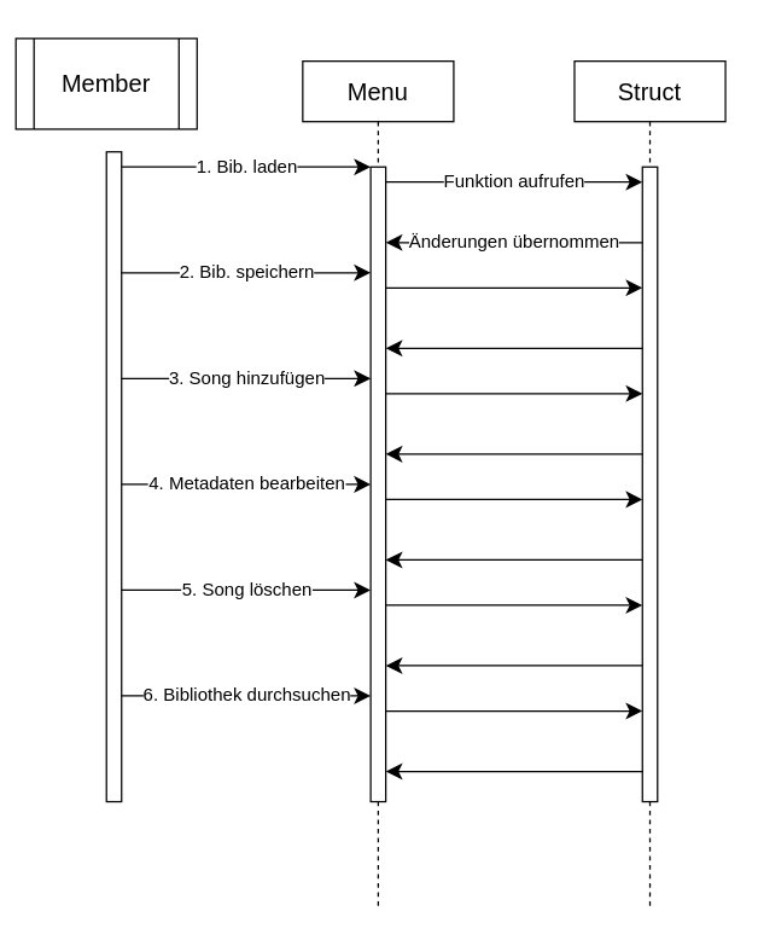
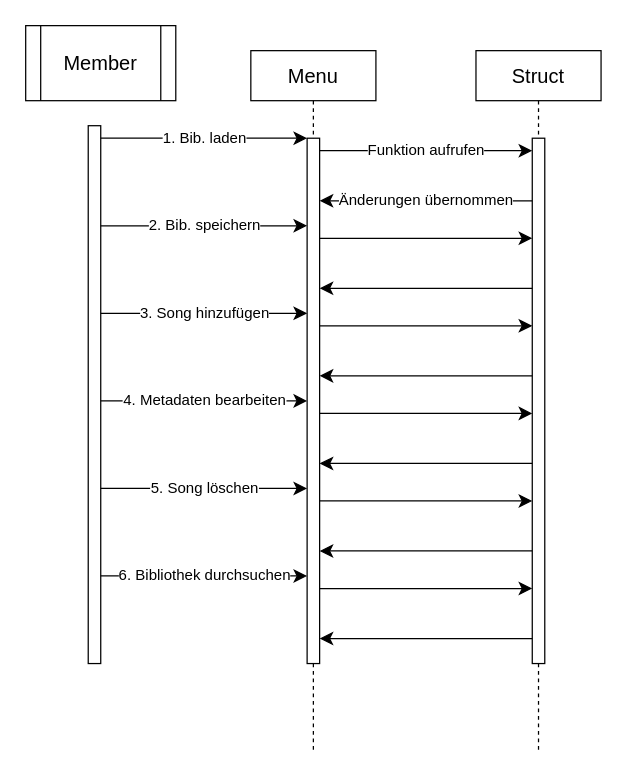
  <mxCell id="0" />
  <mxCell id="1" parent="0" />
  <mxCell id="2" value="" style="whiteSpace=wrap;html=1;fontSize=16;" vertex="1" parent="1"><mxGeometry x="70" y="100" width="10" height="430" as="geometry" /></mxCell>
- <mxCell id="3" value="Member" style="shape=process;whiteSpace=wrap;html=1;backgroundOutline=1;fontSize=16;" vertex="1" parent="1"><mxGeometry x="10" y="25" width="120" height="60" as="geometry" /></mxCell>
+ <mxCell id="3" value="Member" style="shape=process;whiteSpace=wrap;html=1;backgroundOutline=1;fontSize=16;" vertex="1" parent="1"><mxGeometry x="20" y="20" width="120" height="60" as="geometry" /></mxCell>
  <mxCell id="4" value="Menu" style="shape=umlLifeline;perimeter=lifelinePerimeter;whiteSpace=wrap;html=1;container=0;dropTarget=0;collapsible=0;recursiveResize=0;outlineConnect=0;portConstraint=eastwest;newEdgeStyle={&quot;edgeStyle&quot;:&quot;elbowEdgeStyle&quot;,&quot;elbow&quot;:&quot;vertical&quot;,&quot;curved&quot;:0,&quot;rounded&quot;:0};fontSize=16;" vertex="1" parent="1"><mxGeometry x="200" y="40" width="100" height="560" as="geometry" /></mxCell>
  <mxCell id="5" value="" style="html=1;points=[];perimeter=orthogonalPerimeter;outlineConnect=0;targetShapes=umlLifeline;portConstraint=eastwest;newEdgeStyle={&quot;edgeStyle&quot;:&quot;elbowEdgeStyle&quot;,&quot;elbow&quot;:&quot;vertical&quot;,&quot;curved&quot;:0,&quot;rounded&quot;:0};fontSize=16;" vertex="1" parent="4"><mxGeometry x="45" y="70" width="10" height="420" as="geometry" /></mxCell>
  <mxCell id="6" value="Struct" style="shape=umlLifeline;perimeter=lifelinePerimeter;whiteSpace=wrap;html=1;container=0;dropTarget=0;collapsible=0;recursiveResize=0;outlineConnect=0;portConstraint=eastwest;newEdgeStyle={&quot;edgeStyle&quot;:&quot;elbowEdgeStyle&quot;,&quot;elbow&quot;:&quot;vertical&quot;,&quot;curved&quot;:0,&quot;rounded&quot;:0};fontSize=16;" vertex="1" parent="1"><mxGeometry x="380" y="40" width="100" height="560" as="geometry" /></mxCell>
  <mxCell id="7" value="" style="html=1;points=[];perimeter=orthogonalPerimeter;outlineConnect=0;targetShapes=umlLifeline;portConstraint=eastwest;newEdgeStyle={&quot;edgeStyle&quot;:&quot;elbowEdgeStyle&quot;,&quot;elbow&quot;:&quot;vertical&quot;,&quot;curved&quot;:0,&quot;rounded&quot;:0};fontSize=16;" vertex="1" parent="6"><mxGeometry x="45" y="70" width="10" height="420" as="geometry" /></mxCell>
  <mxCell id="8" value="3. Song hinzufügen" style="edgeStyle=none;orthogonalLoop=1;jettySize=auto;html=1;rounded=0;fontSize=12;startSize=8;endSize=8;curved=1;exitX=1;exitY=0.308;exitDx=0;exitDy=0;exitPerimeter=0;" edge="1" parent="1"><mxGeometry width="140" relative="1" as="geometry"><mxPoint x="80" y="250" as="sourcePoint" /><mxPoint x="245" y="250" as="targetPoint" /><Array as="points" /></mxGeometry></mxCell>
  <mxCell id="9" value="" style="edgeStyle=none;orthogonalLoop=1;jettySize=auto;html=1;rounded=0;fontSize=12;startSize=8;endSize=8;curved=1;" edge="1" parent="1" source="5" target="7"><mxGeometry width="140" relative="1" as="geometry"><mxPoint x="260" y="189.75" as="sourcePoint" /><mxPoint x="420" y="190" as="targetPoint" /><Array as="points"><mxPoint x="340" y="190" /></Array></mxGeometry></mxCell>
  <mxCell id="10" value="" style="edgeStyle=none;orthogonalLoop=1;jettySize=auto;html=1;rounded=0;fontSize=12;startSize=8;endSize=8;curved=1;" edge="1" parent="1" source="7" target="5"><mxGeometry width="140" relative="1" as="geometry"><mxPoint x="270" y="210" as="sourcePoint" /><mxPoint x="410" y="210" as="targetPoint" /><Array as="points"><mxPoint x="340" y="230" /></Array></mxGeometry></mxCell>
  <mxCell id="11" value="5. Song löschen" style="edgeStyle=none;orthogonalLoop=1;jettySize=auto;html=1;rounded=0;fontSize=12;startSize=8;endSize=8;curved=1;exitX=1;exitY=0.577;exitDx=0;exitDy=0;exitPerimeter=0;" edge="1" parent="1"><mxGeometry width="140" relative="1" as="geometry"><mxPoint x="80" y="390" as="sourcePoint" /><mxPoint x="245" y="390" as="targetPoint" /><Array as="points" /></mxGeometry></mxCell>
  <mxCell id="12" value="" style="edgeStyle=none;orthogonalLoop=1;jettySize=auto;html=1;rounded=0;fontSize=12;startSize=8;endSize=8;curved=1;" edge="1" parent="1" source="5"><mxGeometry width="140" relative="1" as="geometry"><mxPoint x="260" y="260" as="sourcePoint" /><mxPoint x="425" y="260" as="targetPoint" /><Array as="points" /></mxGeometry></mxCell>
  <mxCell id="13" value="" style="edgeStyle=none;orthogonalLoop=1;jettySize=auto;html=1;rounded=0;fontSize=12;startSize=8;endSize=8;curved=1;" edge="1" parent="1" source="7"><mxGeometry width="140" relative="1" as="geometry"><mxPoint x="420" y="300" as="sourcePoint" /><mxPoint x="255" y="300" as="targetPoint" /><Array as="points" /></mxGeometry></mxCell>
  <mxCell id="14" value="4. Metadaten bearbeiten" style="edgeStyle=none;orthogonalLoop=1;jettySize=auto;html=1;rounded=0;fontSize=12;startSize=8;endSize=8;curved=1;exitX=1;exitY=0.577;exitDx=0;exitDy=0;exitPerimeter=0;" edge="1" parent="1"><mxGeometry width="140" relative="1" as="geometry"><mxPoint x="80" y="320" as="sourcePoint" /><mxPoint x="245" y="320" as="targetPoint" /><Array as="points" /></mxGeometry></mxCell>
  <mxCell id="15" value="2. Bib. speichern" style="edgeStyle=none;orthogonalLoop=1;jettySize=auto;html=1;rounded=0;fontSize=12;startSize=8;endSize=8;curved=1;exitX=1;exitY=0.577;exitDx=0;exitDy=0;exitPerimeter=0;" edge="1" parent="1"><mxGeometry width="140" relative="1" as="geometry"><mxPoint x="80" y="180" as="sourcePoint" /><mxPoint x="245" y="180" as="targetPoint" /><Array as="points" /></mxGeometry></mxCell>
  <mxCell id="16" value="6. Bibliothek durchsuchen" style="edgeStyle=none;orthogonalLoop=1;jettySize=auto;html=1;rounded=0;fontSize=12;startSize=8;endSize=8;curved=1;exitX=1;exitY=0.577;exitDx=0;exitDy=0;exitPerimeter=0;" edge="1" parent="1"><mxGeometry width="140" relative="1" as="geometry"><mxPoint x="80" y="460" as="sourcePoint" /><mxPoint x="245" y="460" as="targetPoint" /><Array as="points" /></mxGeometry></mxCell>
  <mxCell id="17" value="" style="edgeStyle=none;orthogonalLoop=1;jettySize=auto;html=1;rounded=0;fontSize=12;startSize=8;endSize=8;curved=1;" edge="1" parent="1"><mxGeometry width="140" relative="1" as="geometry"><mxPoint x="255" y="330" as="sourcePoint" /><mxPoint x="425" y="330" as="targetPoint" /><Array as="points" /></mxGeometry></mxCell>
  <mxCell id="18" value="" style="edgeStyle=none;orthogonalLoop=1;jettySize=auto;html=1;rounded=0;fontSize=12;startSize=8;endSize=8;curved=1;" edge="1" parent="1"><mxGeometry width="140" relative="1" as="geometry"><mxPoint x="425" y="370" as="sourcePoint" /><mxPoint x="255" y="370" as="targetPoint" /><Array as="points" /></mxGeometry></mxCell>
  <mxCell id="19" value="" style="edgeStyle=none;orthogonalLoop=1;jettySize=auto;html=1;rounded=0;fontSize=12;startSize=8;endSize=8;curved=1;" edge="1" parent="1"><mxGeometry width="140" relative="1" as="geometry"><mxPoint x="255" y="400" as="sourcePoint" /><mxPoint x="425" y="400" as="targetPoint" /><Array as="points" /></mxGeometry></mxCell>
  <mxCell id="20" value="" style="edgeStyle=none;orthogonalLoop=1;jettySize=auto;html=1;rounded=0;fontSize=12;startSize=8;endSize=8;curved=1;" edge="1" parent="1"><mxGeometry width="140" relative="1" as="geometry"><mxPoint x="425" y="440" as="sourcePoint" /><mxPoint x="255" y="440" as="targetPoint" /><Array as="points" /></mxGeometry></mxCell>
  <mxCell id="21" value="" style="edgeStyle=none;orthogonalLoop=1;jettySize=auto;html=1;rounded=0;fontSize=12;startSize=8;endSize=8;curved=1;" edge="1" parent="1"><mxGeometry width="140" relative="1" as="geometry"><mxPoint x="255" y="470" as="sourcePoint" /><mxPoint x="425" y="470" as="targetPoint" /><Array as="points" /></mxGeometry></mxCell>
  <mxCell id="22" value="" style="edgeStyle=none;orthogonalLoop=1;jettySize=auto;html=1;rounded=0;fontSize=12;startSize=8;endSize=8;curved=1;" edge="1" parent="1"><mxGeometry width="140" relative="1" as="geometry"><mxPoint x="425" y="510" as="sourcePoint" /><mxPoint x="255" y="510" as="targetPoint" /><Array as="points" /></mxGeometry></mxCell>
  <mxCell id="23" value="1. Bib. laden" style="edgeStyle=none;orthogonalLoop=1;jettySize=auto;html=1;rounded=0;fontSize=12;startSize=8;endSize=8;curved=1;exitX=1;exitY=0.023;exitDx=0;exitDy=0;exitPerimeter=0;" edge="1" parent="1" source="2" target="5"><mxGeometry width="140" relative="1" as="geometry"><mxPoint x="90" y="110" as="sourcePoint" /><mxPoint x="230" y="110" as="targetPoint" /><Array as="points" /></mxGeometry></mxCell>
  <mxCell id="24" value="Funktion aufrufen" style="edgeStyle=none;orthogonalLoop=1;jettySize=auto;html=1;rounded=0;fontSize=12;startSize=8;endSize=8;curved=1;" edge="1" parent="1"><mxGeometry width="140" relative="1" as="geometry"><mxPoint x="255" y="120" as="sourcePoint" /><mxPoint x="425" y="120" as="targetPoint" /><Array as="points" /></mxGeometry></mxCell>
  <mxCell id="25" value="Änderungen übernommen" style="edgeStyle=none;orthogonalLoop=1;jettySize=auto;html=1;rounded=0;fontSize=12;startSize=8;endSize=8;curved=1;" edge="1" parent="1"><mxGeometry width="140" relative="1" as="geometry"><mxPoint x="425" y="160" as="sourcePoint" /><mxPoint x="255" y="160" as="targetPoint" /><Array as="points" /></mxGeometry></mxCell>
